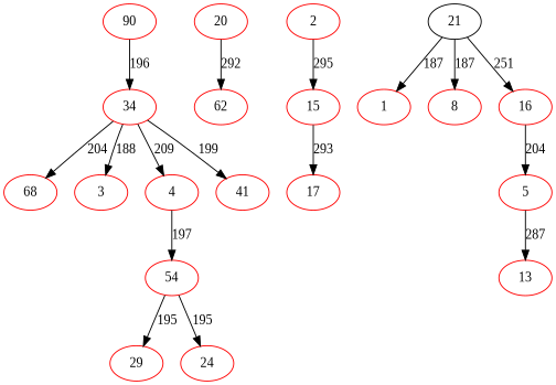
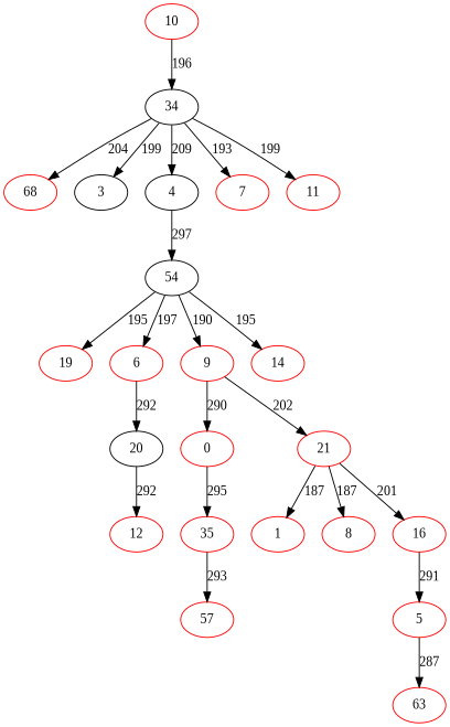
  digraph {
    fontname="Liberation Serif"
    node [color=red fontname="Liberation Serif"]
    edge [fontname="Liberation Serif"]
-   34
-   10 [label=90]
+   34 [color=black]
+   10
    n3 [label=68]
-   3
-   4
-   11 [label=41]
-   54
-   19 [label=29]
-   14 [label=24]
-   20
-   2
-   21 [color=black]
-   12 [label=62]
-   15
+   3 [color=black]
+   4 [color=black]
+   7
+   11
+   54 [color=black]
+   19
+   6
+   9
+   14
+   20 [color=black]
+   2 [label=0]
+   21
+   12
+   15 [label=35]
    1
    8
    16
-   17
+   17 [label=57]
    5
-   13
+   13 [label=63]
    34 -> n3 [label=204]
-   34 -> 3 [label=188]
+   34 -> 3 [label=199]
    34 -> 4 [label=209]
+   34 -> 7 [label=193]
    34 -> 11 [label=199]
    10 -> 34 [label=196]
-   4 -> 54 [label=197]
+   4 -> 54 [label=297]
    54 -> 19 [label=195]
+   54 -> 6 [label=197]
+   54 -> 9 [label=190]
    54 -> 14 [label=195]
+   6 -> 20 [label=292]
+   9 -> 2 [label=290]
+   9 -> 21 [label=202]
    20 -> 12 [label=292]
    2 -> 15 [label=295]
    21 -> 1 [label=187]
    21 -> 8 [label=187]
-   21 -> 16 [label=251]
+   21 -> 16 [label=201]
    15 -> 17 [label=293]
-   16 -> 5 [label=204]
+   16 -> 5 [label=291]
    5 -> 13 [label=287]
  }
